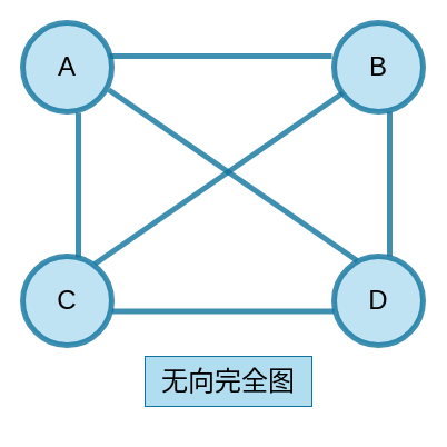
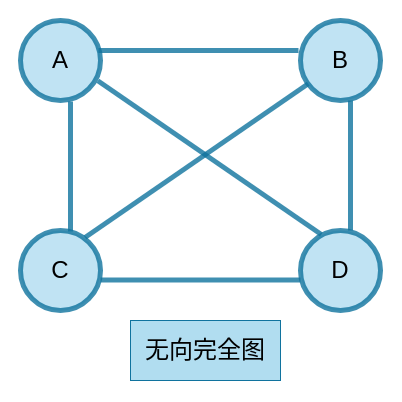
  <mxCell id="0" />
  <mxCell id="1" parent="0" />
  <mxCell id="2" value="&lt;font style=&quot;font-size: 24px;&quot;&gt;A&lt;/font&gt;" style="ellipse;whiteSpace=wrap;html=1;aspect=fixed;strokeWidth=5;strokeColor=#10739e;shadow=0;opacity=80;snapToPoint=1;fixDash=0;metaEdit=0;backgroundOutline=0;fillColor=#b1ddf0;" parent="1" vertex="1"><mxGeometry x="20" y="20" width="80" height="80" as="geometry" /></mxCell>
  <mxCell id="3" value="&lt;font style=&quot;font-size: 24px;&quot;&gt;D&lt;/font&gt;" style="ellipse;whiteSpace=wrap;html=1;aspect=fixed;strokeWidth=5;strokeColor=#10739e;shadow=0;opacity=80;snapToPoint=1;fixDash=0;metaEdit=0;backgroundOutline=0;fillColor=#b1ddf0;" parent="1" vertex="1"><mxGeometry x="300" y="230" width="80" height="80" as="geometry" /></mxCell>
  <mxCell id="4" value="&lt;font style=&quot;font-size: 24px;&quot;&gt;C&lt;/font&gt;" style="ellipse;whiteSpace=wrap;html=1;aspect=fixed;strokeWidth=5;strokeColor=#10739e;shadow=0;opacity=80;snapToPoint=1;fixDash=0;metaEdit=0;backgroundOutline=0;fillColor=#b1ddf0;" parent="1" vertex="1"><mxGeometry x="20" y="230" width="80" height="80" as="geometry" /></mxCell>
  <mxCell id="5" value="&lt;font style=&quot;font-size: 24px;&quot;&gt;B&lt;/font&gt;" style="ellipse;whiteSpace=wrap;html=1;aspect=fixed;strokeWidth=5;strokeColor=#10739e;shadow=0;opacity=80;snapToPoint=1;fixDash=0;metaEdit=0;backgroundOutline=0;fillColor=#b1ddf0;" parent="1" vertex="1"><mxGeometry x="300" y="20" width="80" height="80" as="geometry" /></mxCell>
  <mxCell id="6" value="" style="endArrow=none;html=1;rounded=0;exitX=1;exitY=0.5;exitDx=0;exitDy=0;entryX=0;entryY=0.5;entryDx=0;entryDy=0;strokeWidth=5;strokeColor=#10739e;shadow=0;opacity=80;snapToPoint=1;fixDash=0;metaEdit=0;backgroundOutline=0;endFill=0;startArrow=none;startFill=0;fillColor=#b1ddf0;" parent="1" edge="1"><mxGeometry width="50" height="50" relative="1" as="geometry"><mxPoint x="98" y="50" as="sourcePoint" /><mxPoint x="298" y="50" as="targetPoint" /><Array as="points"><mxPoint x="158" y="50" /></Array></mxGeometry></mxCell>
  <mxCell id="7" value="" style="endArrow=none;html=1;rounded=0;entryX=0;entryY=1;entryDx=0;entryDy=0;strokeWidth=5;strokeColor=#10739e;shadow=0;opacity=80;snapToPoint=1;fixDash=0;metaEdit=0;backgroundOutline=0;endFill=0;fillColor=#b1ddf0;startArrow=none;startFill=0;" parent="1" edge="1"><mxGeometry width="50" height="50" relative="1" as="geometry"><mxPoint x="84.5" y="237" as="sourcePoint" /><mxPoint x="307.716" y="83.284" as="targetPoint" /></mxGeometry></mxCell>
  <mxCell id="8" value="" style="endArrow=none;html=1;rounded=0;exitX=1;exitY=1;exitDx=0;exitDy=0;strokeWidth=5;strokeColor=#10739e;shadow=0;opacity=80;snapToPoint=1;fixDash=0;metaEdit=0;backgroundOutline=0;endFill=0;fillColor=#b1ddf0;startArrow=none;startFill=0;" parent="1" edge="1"><mxGeometry width="50" height="50" relative="1" as="geometry"><mxPoint x="97.284" y="80.284" as="sourcePoint" /><mxPoint x="320.833" y="234" as="targetPoint" /></mxGeometry></mxCell>
  <mxCell id="9" value="" style="endArrow=none;html=1;rounded=0;exitX=0.5;exitY=1;exitDx=0;exitDy=0;entryX=0.5;entryY=0;entryDx=0;entryDy=0;strokeWidth=5;strokeColor=#10739e;shadow=0;opacity=80;snapToPoint=1;fixDash=0;metaEdit=0;backgroundOutline=0;endFill=0;startArrow=none;startFill=0;fillColor=#b1ddf0;" parent="1" edge="1"><mxGeometry width="50" height="50" relative="1" as="geometry"><mxPoint x="70" y="101" as="sourcePoint" /><mxPoint x="70" y="231" as="targetPoint" /></mxGeometry></mxCell>
  <mxCell id="10" value="" style="endArrow=none;html=1;rounded=0;exitX=0.5;exitY=1;exitDx=0;exitDy=0;strokeWidth=5;strokeColor=#10739e;shadow=0;opacity=80;snapToPoint=1;fixDash=0;metaEdit=0;backgroundOutline=0;endFill=0;startArrow=none;startFill=0;fillColor=#b1ddf0;" parent="1" edge="1"><mxGeometry width="50" height="50" relative="1" as="geometry"><mxPoint x="350" y="100" as="sourcePoint" /><mxPoint x="350" y="230" as="targetPoint" /></mxGeometry></mxCell>
  <mxCell id="11" value="" style="endArrow=none;html=1;rounded=0;exitX=1;exitY=0.5;exitDx=0;exitDy=0;entryX=0;entryY=0.5;entryDx=0;entryDy=0;strokeWidth=5;strokeColor=#10739e;shadow=0;opacity=80;snapToPoint=1;fixDash=0;metaEdit=0;backgroundOutline=0;endFill=0;startArrow=none;startFill=0;fillColor=#b1ddf0;" parent="1" edge="1"><mxGeometry width="50" height="50" relative="1" as="geometry"><mxPoint x="100" y="279.5" as="sourcePoint" /><mxPoint x="300" y="279.5" as="targetPoint" /></mxGeometry></mxCell>
- <mxCell id="12" value="&lt;font style=&quot;font-size: 24px;&quot;&gt;无向完全图&lt;/font&gt;" style="rounded=0;whiteSpace=wrap;html=1;fillColor=#b1ddf0;strokeColor=#10739e;" vertex="1" parent="1"><mxGeometry x="130" y="320" width="150" height="45" as="geometry" /></mxCell>
+ <mxCell id="12" value="&lt;font style=&quot;font-size: 24px;&quot;&gt;无向完全图&lt;/font&gt;" style="rounded=0;whiteSpace=wrap;html=1;fillColor=#b1ddf0;strokeColor=#10739e;" vertex="1" parent="1"><mxGeometry x="130" y="320" width="150" height="60" as="geometry" /></mxCell>
